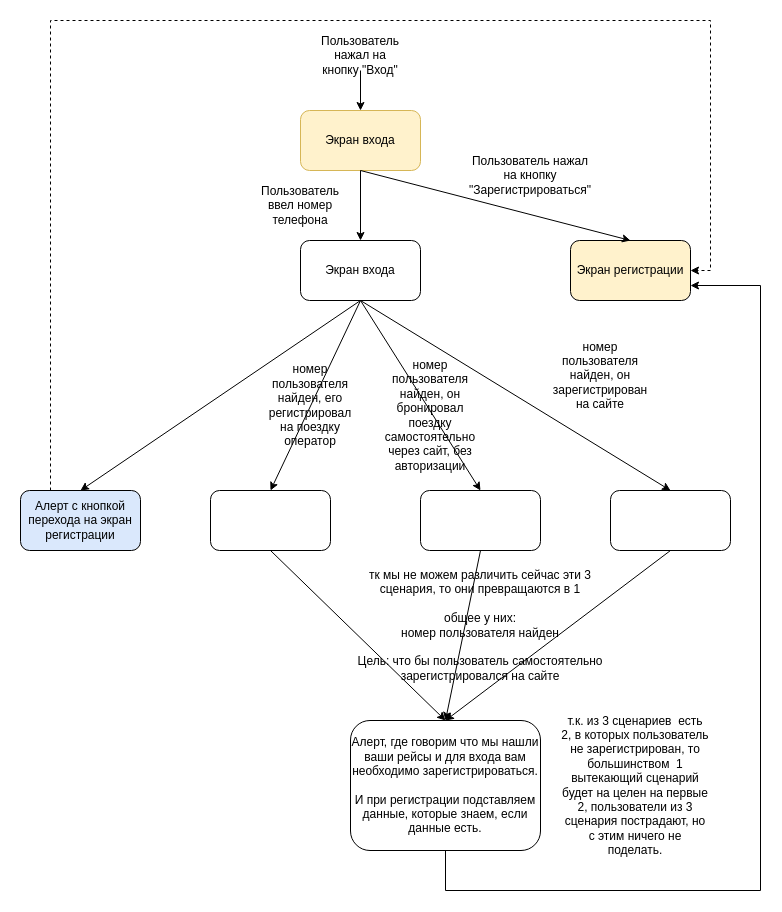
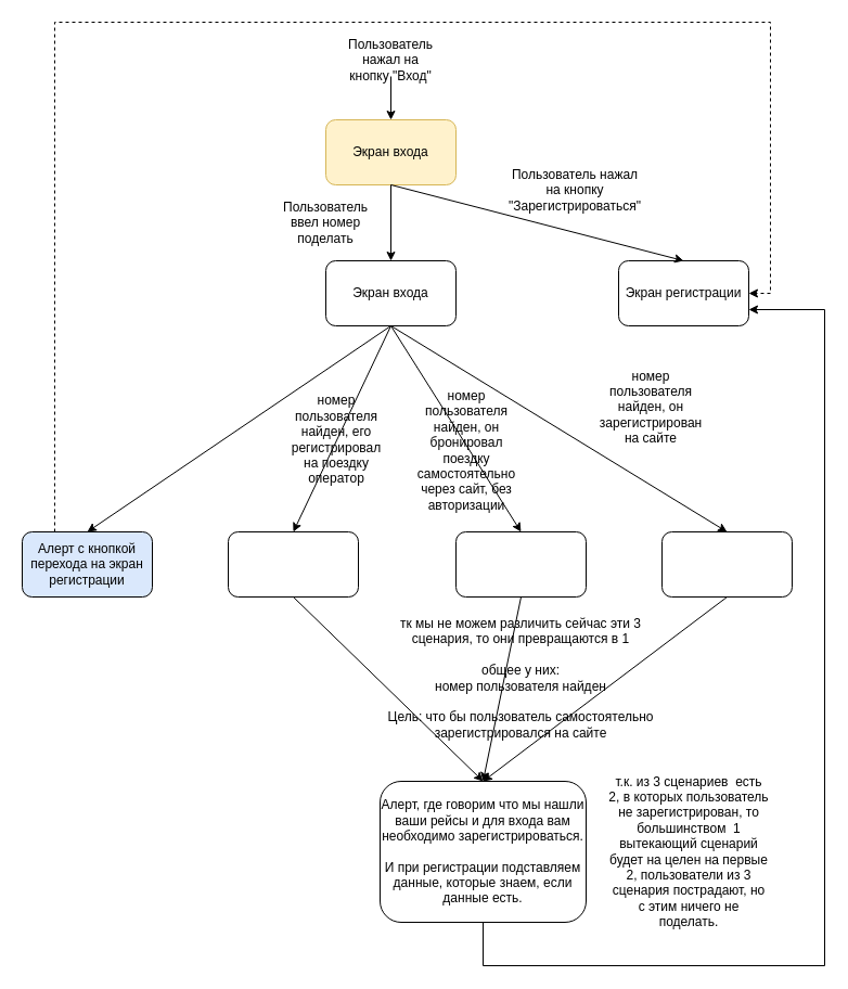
  <mxCell id="0" />
  <mxCell id="1" parent="0" />
  <mxCell id="2" value="Экран входа" style="rounded=1;whiteSpace=wrap;html=1;fillColor=#fff2cc;strokeColor=#d6b656;" parent="1" vertex="1"><mxGeometry x="300" y="110" width="120" height="60" as="geometry" /></mxCell>
  <mxCell id="3" value="Пользователь нажал на кнопку &quot;Вход&quot;" style="text;html=1;align=center;verticalAlign=middle;whiteSpace=wrap;rounded=0;" parent="1" vertex="1"><mxGeometry x="330" y="40" width="60" height="30" as="geometry" /></mxCell>
  <mxCell id="4" value="" style="endArrow=classic;html=1;rounded=0;exitX=0.5;exitY=1;exitDx=0;exitDy=0;entryX=0.5;entryY=0;entryDx=0;entryDy=0;" parent="1" source="3" target="2" edge="1"><mxGeometry width="50" height="50" relative="1" as="geometry"><mxPoint x="350" y="210" as="sourcePoint" /><mxPoint x="400" y="160" as="targetPoint" /></mxGeometry></mxCell>
  <mxCell id="5" value="Экран входа" style="rounded=1;whiteSpace=wrap;html=1;" parent="1" vertex="1"><mxGeometry x="300" y="240" width="120" height="60" as="geometry" /></mxCell>
- <mxCell id="6" value="Экран регистрации" style="rounded=1;whiteSpace=wrap;html=1;fillColor=#fff2cc;" parent="1" vertex="1"><mxGeometry x="570" y="240" width="120" height="60" as="geometry" /></mxCell>
+ <mxCell id="6" value="Экран регистрации" style="rounded=1;whiteSpace=wrap;html=1;" parent="1" vertex="1"><mxGeometry x="570" y="240" width="120" height="60" as="geometry" /></mxCell>
  <mxCell id="7" value="" style="endArrow=classic;html=1;rounded=0;exitX=0.5;exitY=1;exitDx=0;exitDy=0;entryX=0.5;entryY=0;entryDx=0;entryDy=0;" parent="1" source="2" target="5" edge="1"><mxGeometry width="50" height="50" relative="1" as="geometry"><mxPoint x="350" y="210" as="sourcePoint" /><mxPoint x="400" y="160" as="targetPoint" /></mxGeometry></mxCell>
  <mxCell id="8" value="" style="endArrow=classic;html=1;rounded=0;exitX=0.5;exitY=1;exitDx=0;exitDy=0;entryX=0.5;entryY=0;entryDx=0;entryDy=0;" parent="1" source="2" target="6" edge="1"><mxGeometry width="50" height="50" relative="1" as="geometry"><mxPoint x="370" y="180" as="sourcePoint" /><mxPoint x="240" y="250" as="targetPoint" /></mxGeometry></mxCell>
- <mxCell id="9" value="Пользователь ввел номер телефона" style="text;html=1;align=center;verticalAlign=middle;whiteSpace=wrap;rounded=0;" parent="1" vertex="1"><mxGeometry x="270" y="190" width="60" height="30" as="geometry" /></mxCell>
+ <mxCell id="9" value="Пользователь ввел номер поделать" style="text;html=1;align=center;verticalAlign=middle;whiteSpace=wrap;rounded=0;" parent="1" vertex="1"><mxGeometry x="270" y="190" width="60" height="30" as="geometry" /></mxCell>
  <mxCell id="10" value="Пользователь нажал на кнопку &quot;Зарегистрироваться&quot;" style="text;html=1;align=center;verticalAlign=middle;whiteSpace=wrap;rounded=0;" parent="1" vertex="1"><mxGeometry x="500" y="160" width="60" height="30" as="geometry" /></mxCell>
  <mxCell id="11" style="edgeStyle=orthogonalEdgeStyle;rounded=0;orthogonalLoop=1;jettySize=auto;html=1;entryX=1;entryY=0.5;entryDx=0;entryDy=0;exitX=0.25;exitY=0;exitDx=0;exitDy=0;dashed=1;" edge="1" parent="1" source="12" target="6"><mxGeometry relative="1" as="geometry"><Array as="points"><mxPoint x="50" y="20" /><mxPoint x="710" y="20" /><mxPoint x="710" y="270" /></Array></mxGeometry></mxCell>
  <mxCell id="12" value="Алерт с кнопкой перехода на экран регистрации" style="rounded=1;whiteSpace=wrap;html=1;fillColor=#dae8fc;" parent="1" vertex="1"><mxGeometry x="20" y="490" width="120" height="60" as="geometry" /></mxCell>
  <mxCell id="13" value="" style="rounded=1;whiteSpace=wrap;html=1;" parent="1" vertex="1"><mxGeometry x="210" y="490" width="120" height="60" as="geometry" /></mxCell>
  <mxCell id="14" value="" style="rounded=1;whiteSpace=wrap;html=1;" parent="1" vertex="1"><mxGeometry x="420" y="490" width="120" height="60" as="geometry" /></mxCell>
  <mxCell id="15" value="" style="rounded=1;whiteSpace=wrap;html=1;" parent="1" vertex="1"><mxGeometry x="610" y="490" width="120" height="60" as="geometry" /></mxCell>
  <mxCell id="16" value="" style="endArrow=classic;html=1;rounded=0;exitX=0.5;exitY=1;exitDx=0;exitDy=0;entryX=0.5;entryY=0;entryDx=0;entryDy=0;" parent="1" source="5" target="12" edge="1"><mxGeometry width="50" height="50" relative="1" as="geometry"><mxPoint x="350" y="210" as="sourcePoint" /><mxPoint x="400" y="160" as="targetPoint" /></mxGeometry></mxCell>
  <mxCell id="17" value="" style="endArrow=classic;html=1;rounded=0;entryX=0.5;entryY=0;entryDx=0;entryDy=0;exitX=0.5;exitY=1;exitDx=0;exitDy=0;" edge="1" parent="1" source="5" target="15"><mxGeometry width="50" height="50" relative="1" as="geometry"><mxPoint x="230" y="300" as="sourcePoint" /><mxPoint x="250" y="450" as="targetPoint" /></mxGeometry></mxCell>
  <mxCell id="18" value="номер пользователя найден, он зарегистрирован на сайте" style="text;html=1;align=center;verticalAlign=middle;whiteSpace=wrap;rounded=0;" vertex="1" parent="1"><mxGeometry x="570" y="360" width="60" height="30" as="geometry" /></mxCell>
  <mxCell id="19" value="номер пользователя найден, он бронировал поездку самостоятельно через сайт, без авторизации" style="text;html=1;align=center;verticalAlign=middle;whiteSpace=wrap;rounded=0;" vertex="1" parent="1"><mxGeometry x="400" y="400" width="60" height="30" as="geometry" /></mxCell>
  <mxCell id="20" value="номер пользователя найден, его регистрировал на поездку оператор" style="text;html=1;align=center;verticalAlign=middle;whiteSpace=wrap;rounded=0;" parent="1" vertex="1"><mxGeometry x="280" y="390" width="60" height="30" as="geometry" /></mxCell>
  <mxCell id="21" value="" style="endArrow=classic;html=1;rounded=0;exitX=0.5;exitY=1;exitDx=0;exitDy=0;entryX=0.5;entryY=0;entryDx=0;entryDy=0;" edge="1" parent="1" source="5" target="13"><mxGeometry width="50" height="50" relative="1" as="geometry"><mxPoint x="367" y="340" as="sourcePoint" /><mxPoint x="400" y="290" as="targetPoint" /></mxGeometry></mxCell>
  <mxCell id="22" value="" style="endArrow=classic;html=1;rounded=0;exitX=0.5;exitY=1;exitDx=0;exitDy=0;entryX=0.5;entryY=0;entryDx=0;entryDy=0;" edge="1" parent="1" source="5" target="14"><mxGeometry width="50" height="50" relative="1" as="geometry"><mxPoint x="350" y="340" as="sourcePoint" /><mxPoint x="400" y="290" as="targetPoint" /></mxGeometry></mxCell>
  <mxCell id="23" value="тк мы не можем различить сейчас эти 3 сценария, то они превращаются в 1&lt;div&gt;&lt;br&gt;&lt;/div&gt;&lt;div&gt;общее у них:&lt;/div&gt;&lt;div&gt;номер пользователя найден&lt;/div&gt;&lt;div&gt;&lt;br&gt;&lt;/div&gt;&lt;div&gt;Цель: что бы пользователь самостоятельно зарегистрировался на сайте&lt;/div&gt;" style="text;html=1;align=center;verticalAlign=middle;whiteSpace=wrap;rounded=0;" vertex="1" parent="1"><mxGeometry x="350" y="610" width="260" height="30" as="geometry" /></mxCell>
  <mxCell id="24" style="edgeStyle=orthogonalEdgeStyle;rounded=0;orthogonalLoop=1;jettySize=auto;html=1;entryX=1;entryY=0.75;entryDx=0;entryDy=0;" edge="1" parent="1" source="25" target="6"><mxGeometry relative="1" as="geometry"><Array as="points"><mxPoint x="445" y="890" /><mxPoint x="760" y="890" /><mxPoint x="760" y="285" /></Array></mxGeometry></mxCell>
  <mxCell id="25" value="Алерт, где говорим что мы нашли ваши рейсы и для входа вам необходимо зарегистрироваться.&lt;div&gt;&lt;br&gt;&lt;/div&gt;&lt;div&gt;И при регистрации подставляем данные, которые знаем, если данные есть.&lt;/div&gt;" style="rounded=1;whiteSpace=wrap;html=1;" vertex="1" parent="1"><mxGeometry x="350" y="720" width="190" height="130" as="geometry" /></mxCell>
  <mxCell id="26" value="" style="endArrow=classic;html=1;rounded=0;exitX=0.5;exitY=1;exitDx=0;exitDy=0;entryX=0.5;entryY=0;entryDx=0;entryDy=0;" edge="1" parent="1" source="13" target="25"><mxGeometry width="50" height="50" relative="1" as="geometry"><mxPoint x="350" y="560" as="sourcePoint" /><mxPoint x="400" y="510" as="targetPoint" /></mxGeometry></mxCell>
  <mxCell id="27" value="" style="endArrow=classic;html=1;rounded=0;exitX=0.5;exitY=1;exitDx=0;exitDy=0;entryX=0.5;entryY=0;entryDx=0;entryDy=0;" edge="1" parent="1" source="14" target="25"><mxGeometry width="50" height="50" relative="1" as="geometry"><mxPoint x="350" y="560" as="sourcePoint" /><mxPoint x="400" y="510" as="targetPoint" /></mxGeometry></mxCell>
  <mxCell id="28" value="" style="endArrow=classic;html=1;rounded=0;exitX=0.5;exitY=1;exitDx=0;exitDy=0;entryX=0.5;entryY=0;entryDx=0;entryDy=0;" edge="1" parent="1" source="15" target="25"><mxGeometry width="50" height="50" relative="1" as="geometry"><mxPoint x="350" y="560" as="sourcePoint" /><mxPoint x="400" y="510" as="targetPoint" /></mxGeometry></mxCell>
  <mxCell id="29" value="т.к. из 3 сценариев &amp;nbsp;есть 2, в которых пользователь не зарегистрирован, то большинством &amp;nbsp;1 вытекающий сценарий будет на целен на первые 2, пользователи из 3 сценария пострадают, но с этим ничего не поделать." style="text;html=1;align=center;verticalAlign=middle;whiteSpace=wrap;rounded=0;" vertex="1" parent="1"><mxGeometry x="560" y="770" width="150" height="30" as="geometry" /></mxCell>
